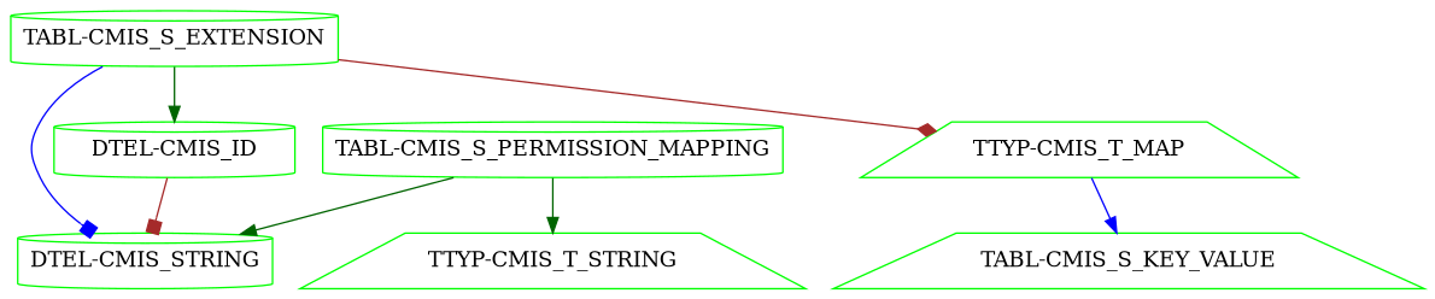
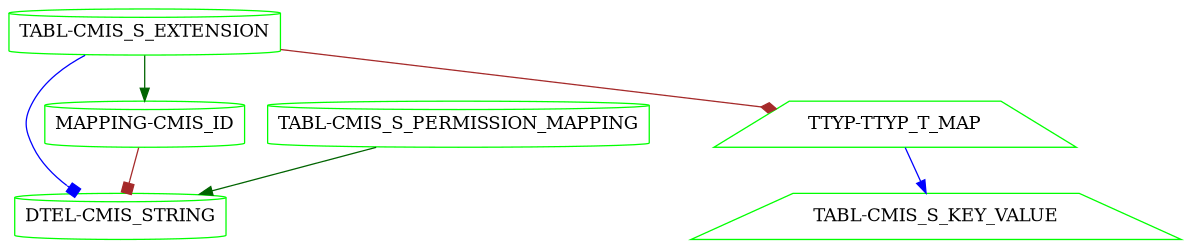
  digraph {
    fontname="DejaVu Serif"
    node [color=green fontname="DejaVu Serif" shape=cylinder]
    edge [arrowhead=normal color=darkgreen fontname="DejaVu Serif"]
    "TABL-CMIS_S_PERMISSION_MAPPING"
    "DTEL-CMIS_STRING"
-   "TTYP-CMIS_T_STRING" [shape=trapezium]
    "TABL-CMIS_S_EXTENSION"
-   "TTYP-CMIS_T_MAP" [shape=trapezium]
-   "DTEL-CMIS_ID"
+   "TTYP-CMIS_T_MAP" [shape=trapezium label="TTYP-TTYP_T_MAP"]
+   "DTEL-CMIS_ID" [label="MAPPING-CMIS_ID"]
    "TABL-CMIS_S_KEY_VALUE" [shape=trapezium]
    "TABL-CMIS_S_PERMISSION_MAPPING" -> "DTEL-CMIS_STRING"
-   "TABL-CMIS_S_PERMISSION_MAPPING" -> "TTYP-CMIS_T_STRING"
    "TABL-CMIS_S_EXTENSION" -> "DTEL-CMIS_STRING" [arrowhead=box color=blue]
    "TABL-CMIS_S_EXTENSION" -> "TTYP-CMIS_T_MAP" [arrowhead=diamond color=brown]
    "TABL-CMIS_S_EXTENSION" -> "DTEL-CMIS_ID"
    "TTYP-CMIS_T_MAP" -> "TABL-CMIS_S_KEY_VALUE" [color=blue]
    "DTEL-CMIS_ID" -> "DTEL-CMIS_STRING" [arrowhead=box color=brown]
  }
